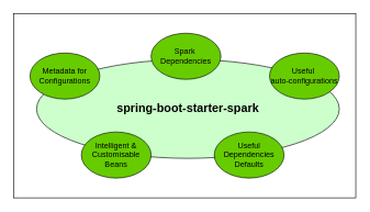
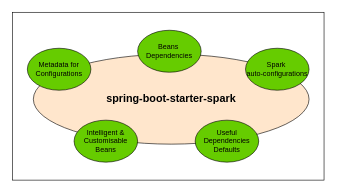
  <mxCell id="0" />
  <mxCell id="1" parent="0" />
  <mxCell id="2" value="" style="rounded=0;whiteSpace=wrap;html=1;" vertex="1" parent="1"><mxGeometry x="20" y="20" width="520" height="280" as="geometry" /></mxCell>
  <mxCell id="3" value="" style="group" vertex="1" connectable="0" parent="1"><mxGeometry x="45" y="50" width="470" height="220" as="geometry" /></mxCell>
- <mxCell id="4" value="&lt;b&gt;&lt;font style=&quot;font-size: 18px;&quot;&gt;spring-boot-starter-&lt;/font&gt;&lt;/b&gt;&lt;b&gt;&lt;font style=&quot;font-size: 18px;&quot;&gt;spark&lt;/font&gt;&lt;/b&gt;" style="ellipse;whiteSpace=wrap;html=1;fillColor=#CCFFCC;" vertex="1" parent="3"><mxGeometry x="10" y="40" width="460" height="150" as="geometry" /></mxCell>
- <mxCell id="5" value="Spark&amp;nbsp;&lt;div&gt;Dependencies&lt;/div&gt;" style="ellipse;whiteSpace=wrap;html=1;fillColor=#66CC00;" vertex="1" parent="3"><mxGeometry x="184" width="106" height="70" as="geometry" /></mxCell>
- <mxCell id="6" value="Useful&amp;nbsp;&lt;div&gt;auto-configurations&lt;/div&gt;" style="ellipse;whiteSpace=wrap;html=1;fillColor=#66CC00;" vertex="1" parent="3"><mxGeometry x="364" y="30" width="106" height="70" as="geometry" /></mxCell>
+ <mxCell id="4" value="&lt;b&gt;&lt;font style=&quot;font-size: 18px;&quot;&gt;spring-boot-starter-&lt;/font&gt;&lt;/b&gt;&lt;b&gt;&lt;font style=&quot;font-size: 18px;&quot;&gt;spark&lt;/font&gt;&lt;/b&gt;" style="ellipse;whiteSpace=wrap;html=1;fillColor=#ffe6cc;" vertex="1" parent="3"><mxGeometry x="10" y="40" width="460" height="150" as="geometry" /></mxCell>
+ <mxCell id="5" value="Beans&amp;nbsp;&lt;div&gt;Dependencies&lt;/div&gt;" style="ellipse;whiteSpace=wrap;html=1;fillColor=#66CC00;" vertex="1" parent="3"><mxGeometry x="184" width="106" height="70" as="geometry" /></mxCell>
+ <mxCell id="6" value="Spark&amp;nbsp;&lt;div&gt;auto-configurations&lt;/div&gt;" style="ellipse;whiteSpace=wrap;html=1;fillColor=#66CC00;" vertex="1" parent="3"><mxGeometry x="364" y="30" width="106" height="70" as="geometry" /></mxCell>
  <mxCell id="7" value="Metadata for Configurations" style="ellipse;whiteSpace=wrap;html=1;fillColor=#66CC00;" vertex="1" parent="3"><mxGeometry y="30" width="106" height="70" as="geometry" /></mxCell>
  <mxCell id="8" value="Intelligent &amp;amp; Customisable Beans" style="ellipse;whiteSpace=wrap;html=1;fillColor=#66CC00;" vertex="1" parent="3"><mxGeometry x="78" y="150" width="106" height="70" as="geometry" /></mxCell>
  <mxCell id="9" value="Useful Dependencies Defaults" style="ellipse;whiteSpace=wrap;html=1;fillColor=#66CC00;" vertex="1" parent="3"><mxGeometry x="280" y="150" width="106" height="70" as="geometry" /></mxCell>
